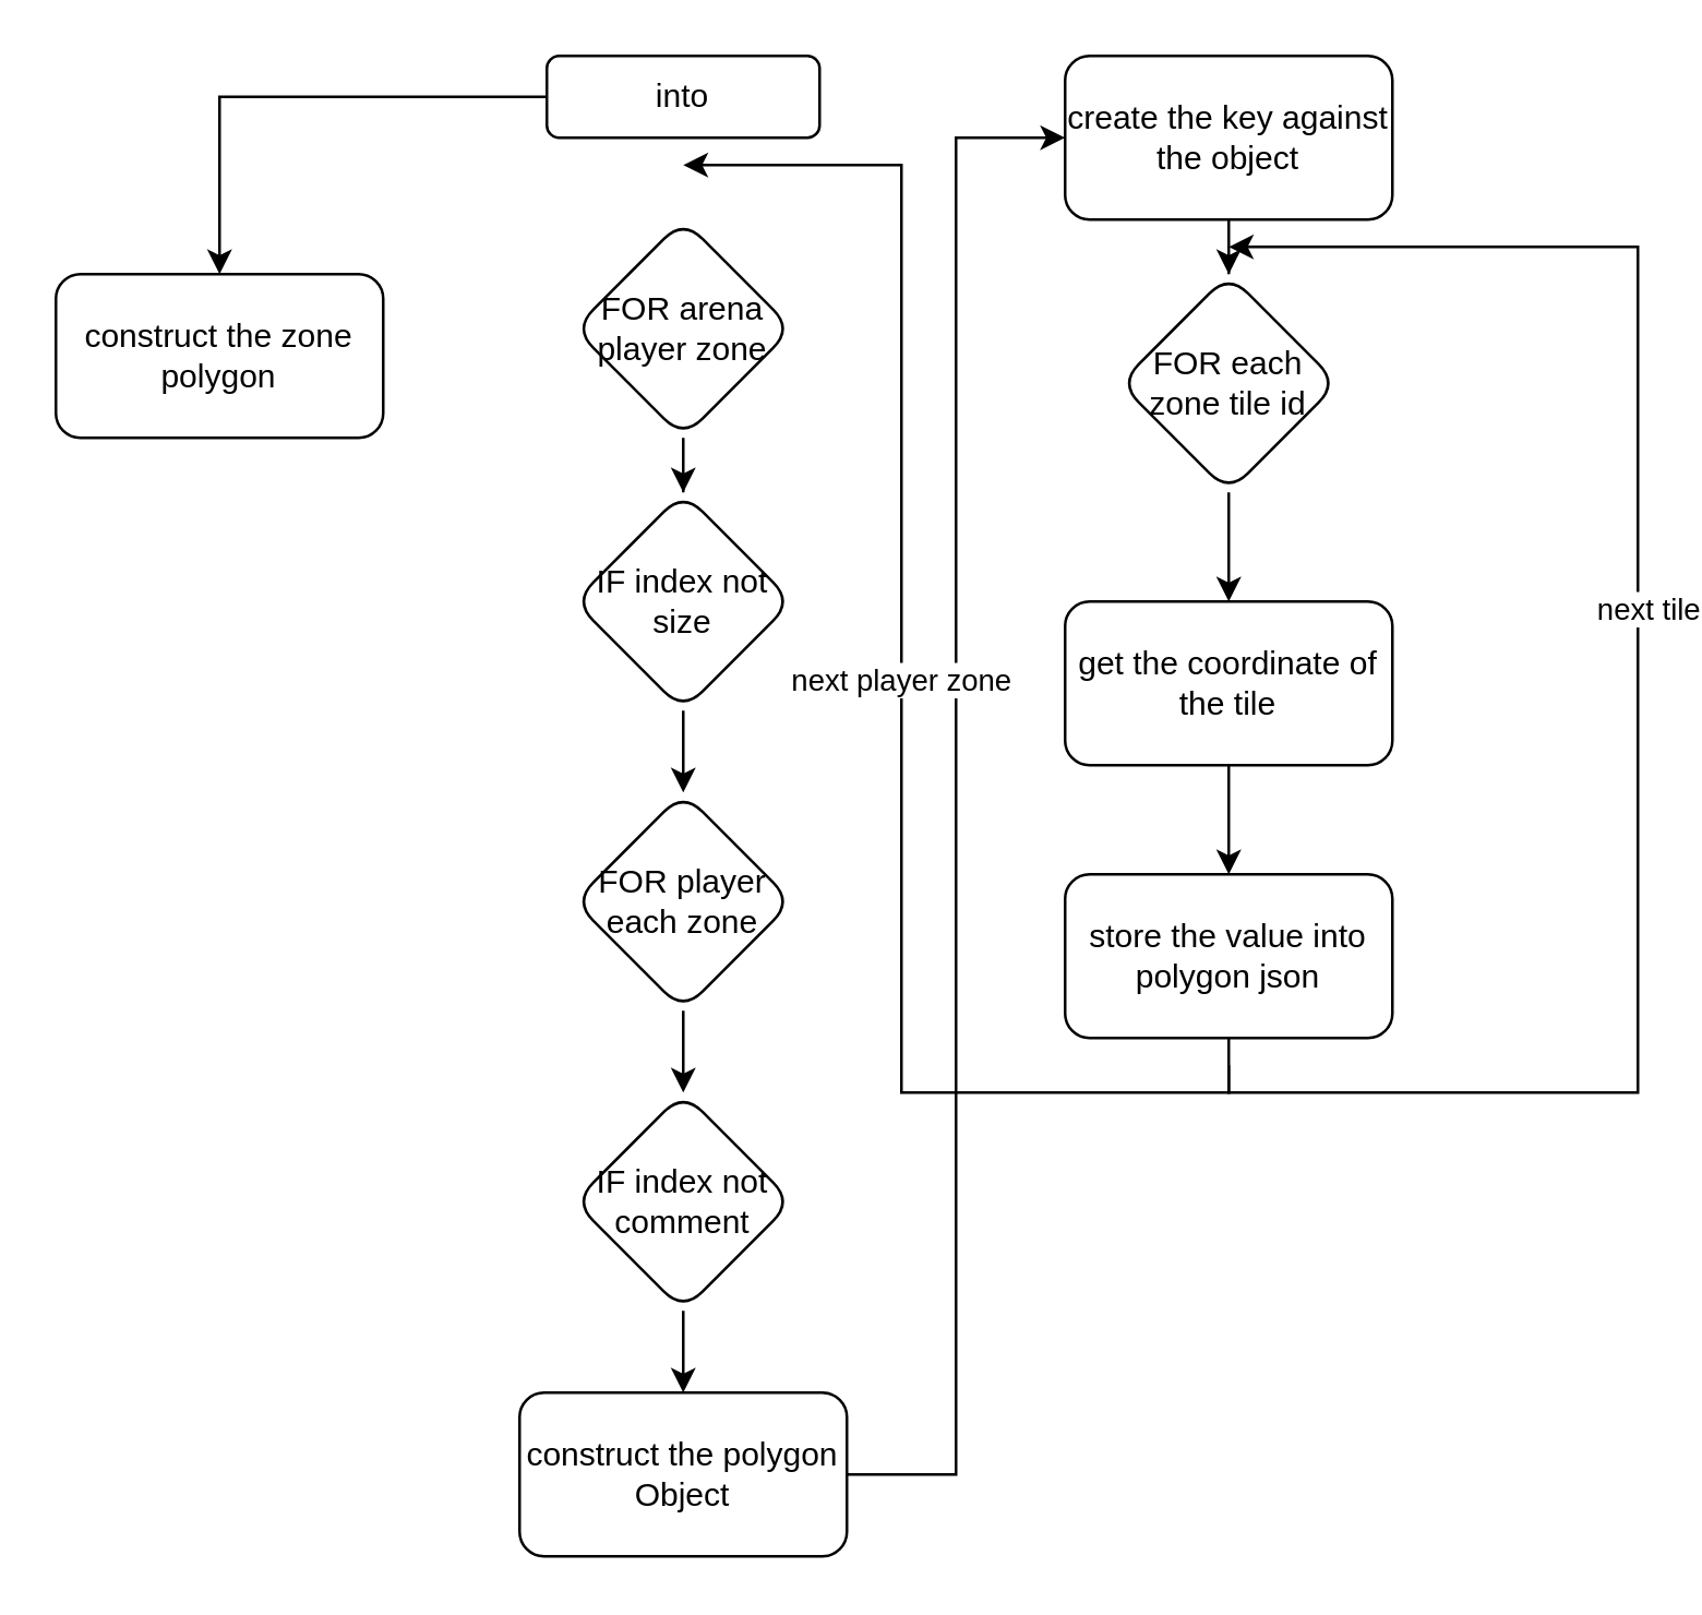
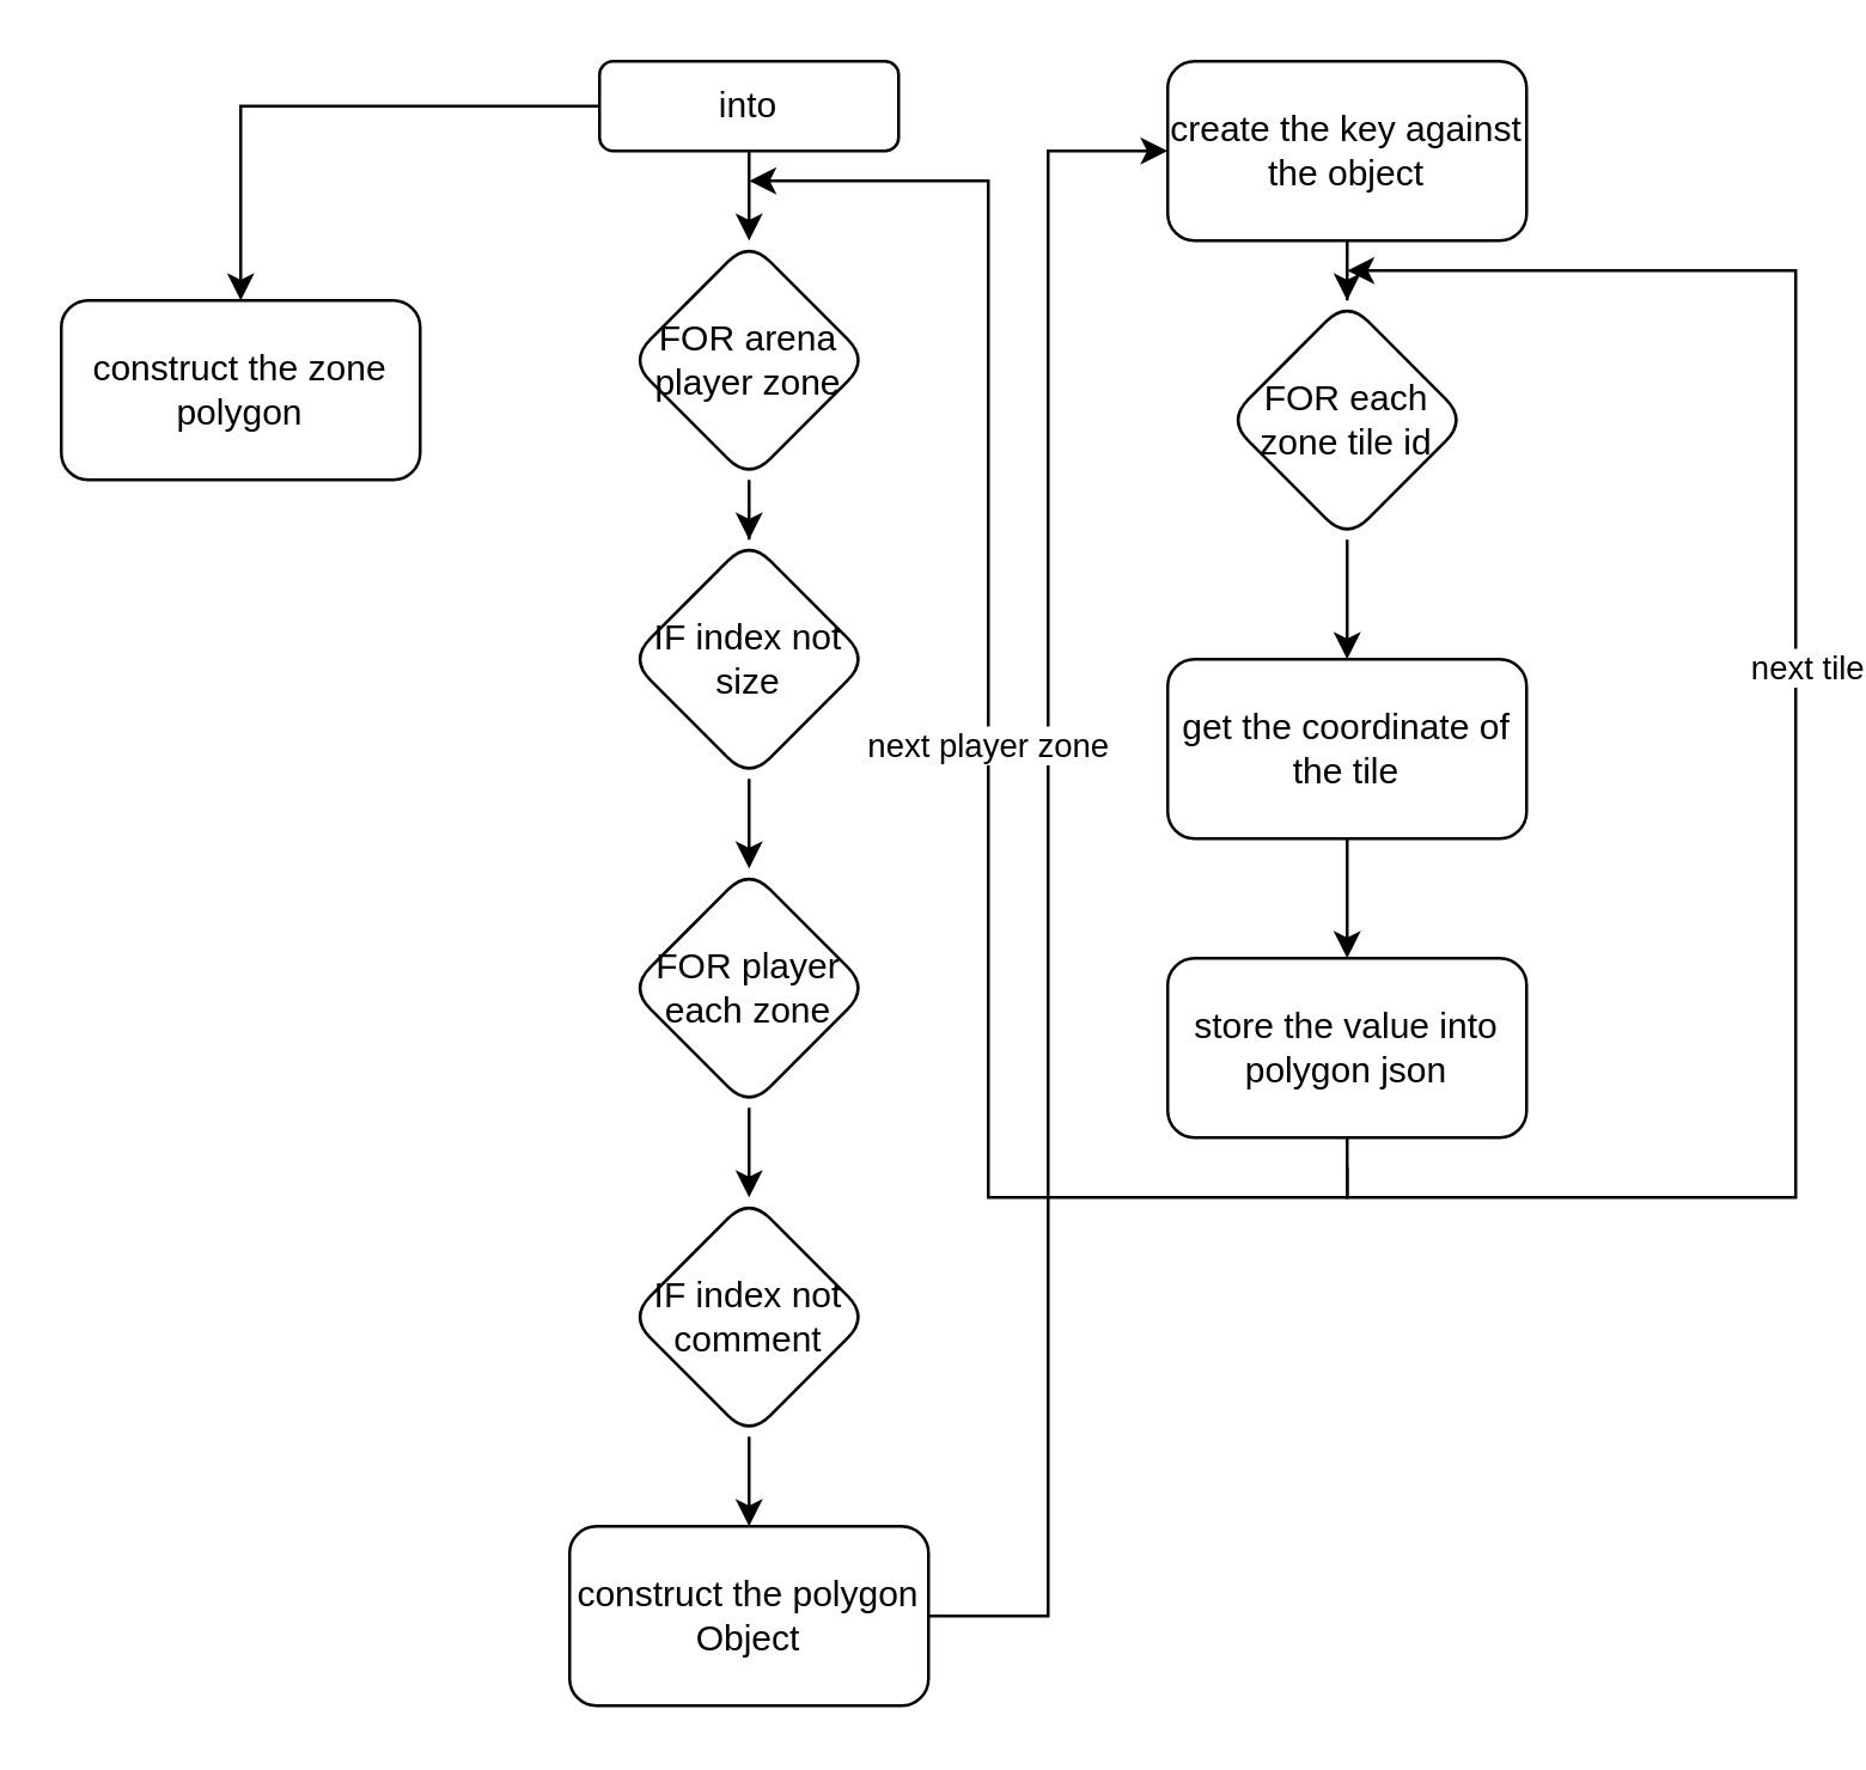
  <mxCell id="0" />
  <mxCell id="1" parent="0" />
  <mxCell id="2" value="" style="edgeStyle=orthogonalEdgeStyle;rounded=0;orthogonalLoop=1;jettySize=auto;html=1;" edge="1" parent="1" source="4" target="5"><mxGeometry relative="1" as="geometry" /></mxCell>
+ <mxCell id="3" value="" style="edgeStyle=orthogonalEdgeStyle;rounded=0;orthogonalLoop=1;jettySize=auto;html=1;" edge="1" parent="1" source="4" target="7"><mxGeometry relative="1" as="geometry" /></mxCell>
  <mxCell id="4" value="into" style="rounded=1;whiteSpace=wrap;html=1;" vertex="1" parent="1"><mxGeometry x="200" y="20" width="100" height="30" as="geometry" /></mxCell>
  <mxCell id="5" value="construct the zone polygon" style="rounded=1;whiteSpace=wrap;html=1;" vertex="1" parent="1"><mxGeometry x="20" y="100" width="120" height="60" as="geometry" /></mxCell>
  <mxCell id="6" value="" style="edgeStyle=orthogonalEdgeStyle;rounded=0;orthogonalLoop=1;jettySize=auto;html=1;" edge="1" parent="1" source="7" target="9"><mxGeometry relative="1" as="geometry" /></mxCell>
  <mxCell id="7" value="FOR arena player zone" style="rhombus;whiteSpace=wrap;html=1;rounded=1;" vertex="1" parent="1"><mxGeometry x="210" y="80" width="80" height="80" as="geometry" /></mxCell>
  <mxCell id="8" value="" style="edgeStyle=orthogonalEdgeStyle;rounded=0;orthogonalLoop=1;jettySize=auto;html=1;" edge="1" parent="1" source="9" target="11"><mxGeometry relative="1" as="geometry" /></mxCell>
  <mxCell id="9" value="IF index not size" style="rhombus;whiteSpace=wrap;html=1;rounded=1;" vertex="1" parent="1"><mxGeometry x="210" y="180" width="80" height="80" as="geometry" /></mxCell>
  <mxCell id="10" value="" style="edgeStyle=orthogonalEdgeStyle;rounded=0;orthogonalLoop=1;jettySize=auto;html=1;" edge="1" parent="1" source="11" target="13"><mxGeometry relative="1" as="geometry" /></mxCell>
  <mxCell id="11" value="FOR player each zone" style="rhombus;whiteSpace=wrap;html=1;rounded=1;" vertex="1" parent="1"><mxGeometry x="210" y="290" width="80" height="80" as="geometry" /></mxCell>
  <mxCell id="12" value="" style="edgeStyle=orthogonalEdgeStyle;rounded=0;orthogonalLoop=1;jettySize=auto;html=1;" edge="1" parent="1" source="13" target="15"><mxGeometry relative="1" as="geometry" /></mxCell>
  <mxCell id="13" value="IF index not comment" style="rhombus;whiteSpace=wrap;html=1;rounded=1;" vertex="1" parent="1"><mxGeometry x="210" y="400" width="80" height="80" as="geometry" /></mxCell>
  <mxCell id="14" value="" style="edgeStyle=orthogonalEdgeStyle;rounded=0;orthogonalLoop=1;jettySize=auto;html=1;entryX=0;entryY=0.5;entryDx=0;entryDy=0;" edge="1" parent="1" source="15" target="17"><mxGeometry relative="1" as="geometry" /></mxCell>
  <mxCell id="15" value="construct the polygon Object" style="whiteSpace=wrap;html=1;rounded=1;" vertex="1" parent="1"><mxGeometry x="190" y="510" width="120" height="60" as="geometry" /></mxCell>
  <mxCell id="16" value="" style="edgeStyle=orthogonalEdgeStyle;rounded=0;orthogonalLoop=1;jettySize=auto;html=1;" edge="1" parent="1" source="17" target="19"><mxGeometry relative="1" as="geometry" /></mxCell>
  <mxCell id="17" value="create the key against the object" style="whiteSpace=wrap;html=1;rounded=1;" vertex="1" parent="1"><mxGeometry x="390" y="20" width="120" height="60" as="geometry" /></mxCell>
  <mxCell id="18" value="" style="edgeStyle=orthogonalEdgeStyle;rounded=0;orthogonalLoop=1;jettySize=auto;html=1;" edge="1" parent="1" source="19" target="21"><mxGeometry relative="1" as="geometry" /></mxCell>
  <mxCell id="19" value="FOR each zone tile id" style="rhombus;whiteSpace=wrap;html=1;rounded=1;" vertex="1" parent="1"><mxGeometry x="410" y="100" width="80" height="80" as="geometry" /></mxCell>
  <mxCell id="20" value="" style="edgeStyle=orthogonalEdgeStyle;rounded=0;orthogonalLoop=1;jettySize=auto;html=1;" edge="1" parent="1" source="21" target="26"><mxGeometry relative="1" as="geometry" /></mxCell>
  <mxCell id="21" value="get the coordinate of the tile" style="whiteSpace=wrap;html=1;rounded=1;" vertex="1" parent="1"><mxGeometry x="390" y="220" width="120" height="60" as="geometry" /></mxCell>
  <mxCell id="22" value="" style="edgeStyle=orthogonalEdgeStyle;rounded=0;orthogonalLoop=1;jettySize=auto;html=1;" edge="1" parent="1" source="26"><mxGeometry relative="1" as="geometry"><mxPoint x="450" y="90" as="targetPoint" /><Array as="points"><mxPoint x="450" y="400" /><mxPoint x="600" y="400" /><mxPoint x="600" y="90" /></Array></mxGeometry></mxCell>
  <mxCell id="23" value="next tile" style="edgeLabel;html=1;align=center;verticalAlign=middle;resizable=0;points=[];" vertex="1" connectable="0" parent="22"><mxGeometry x="0.105" y="-3" relative="1" as="geometry"><mxPoint as="offset" /></mxGeometry></mxCell>
  <mxCell id="24" style="edgeStyle=orthogonalEdgeStyle;rounded=0;orthogonalLoop=1;jettySize=auto;html=1;" edge="1" parent="1"><mxGeometry relative="1" as="geometry"><mxPoint x="250" y="60" as="targetPoint" /><mxPoint x="450" y="390" as="sourcePoint" /><Array as="points"><mxPoint x="450" y="400" /><mxPoint x="330" y="400" /><mxPoint x="330" y="60" /></Array></mxGeometry></mxCell>
  <mxCell id="25" value="next player zone" style="edgeLabel;html=1;align=center;verticalAlign=middle;resizable=0;points=[];" vertex="1" connectable="0" parent="24"><mxGeometry x="0.024" y="1" relative="1" as="geometry"><mxPoint as="offset" /></mxGeometry></mxCell>
  <mxCell id="26" value="store the value into polygon json" style="whiteSpace=wrap;html=1;rounded=1;" vertex="1" parent="1"><mxGeometry x="390" y="320" width="120" height="60" as="geometry" /></mxCell>
